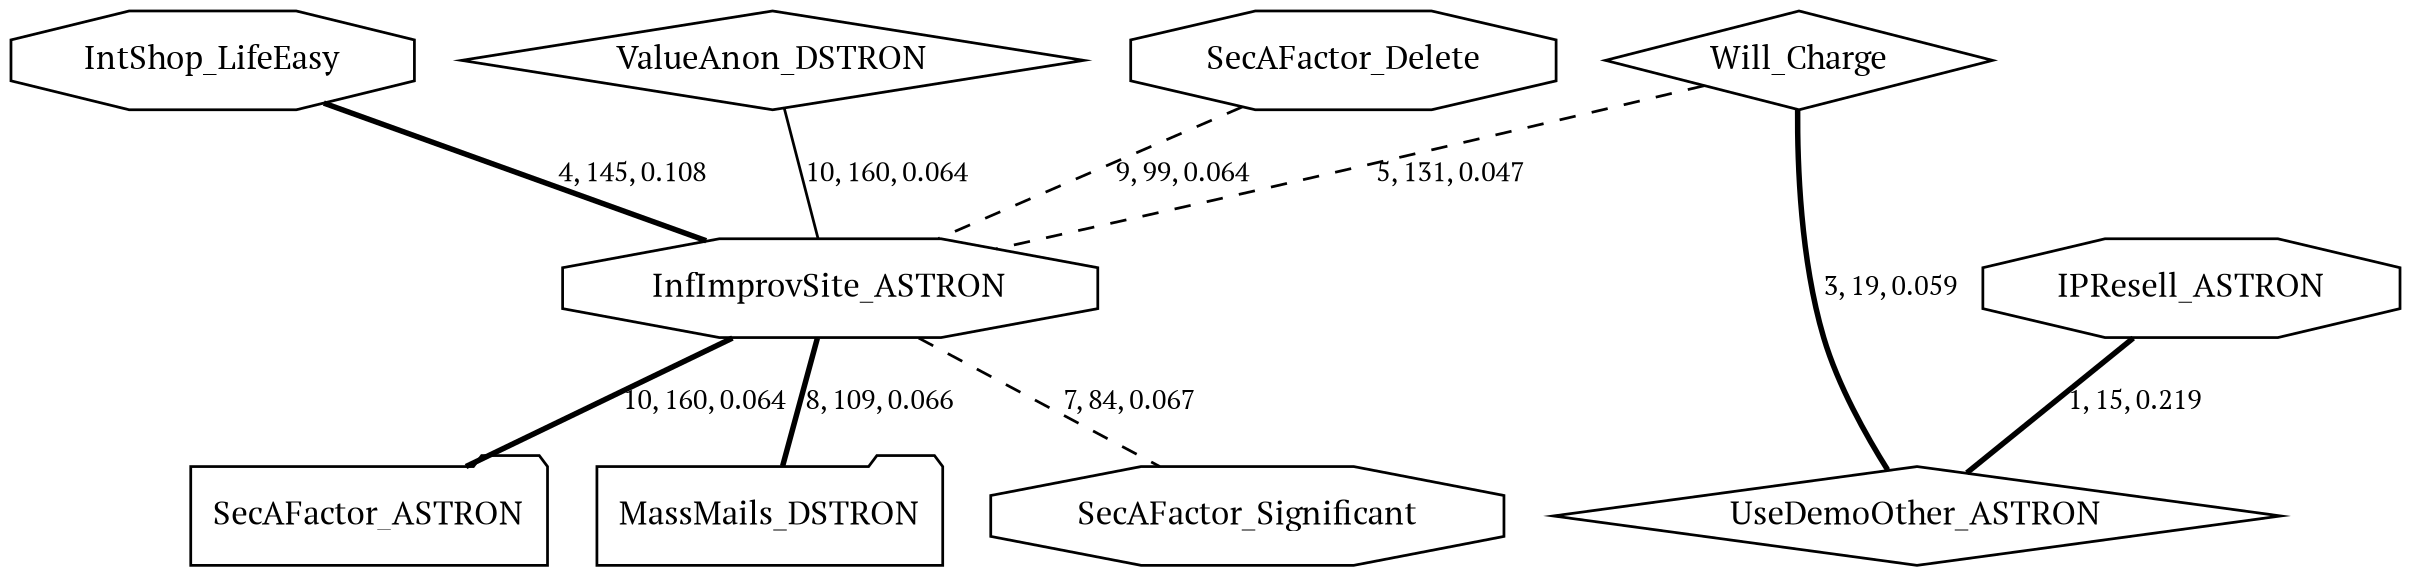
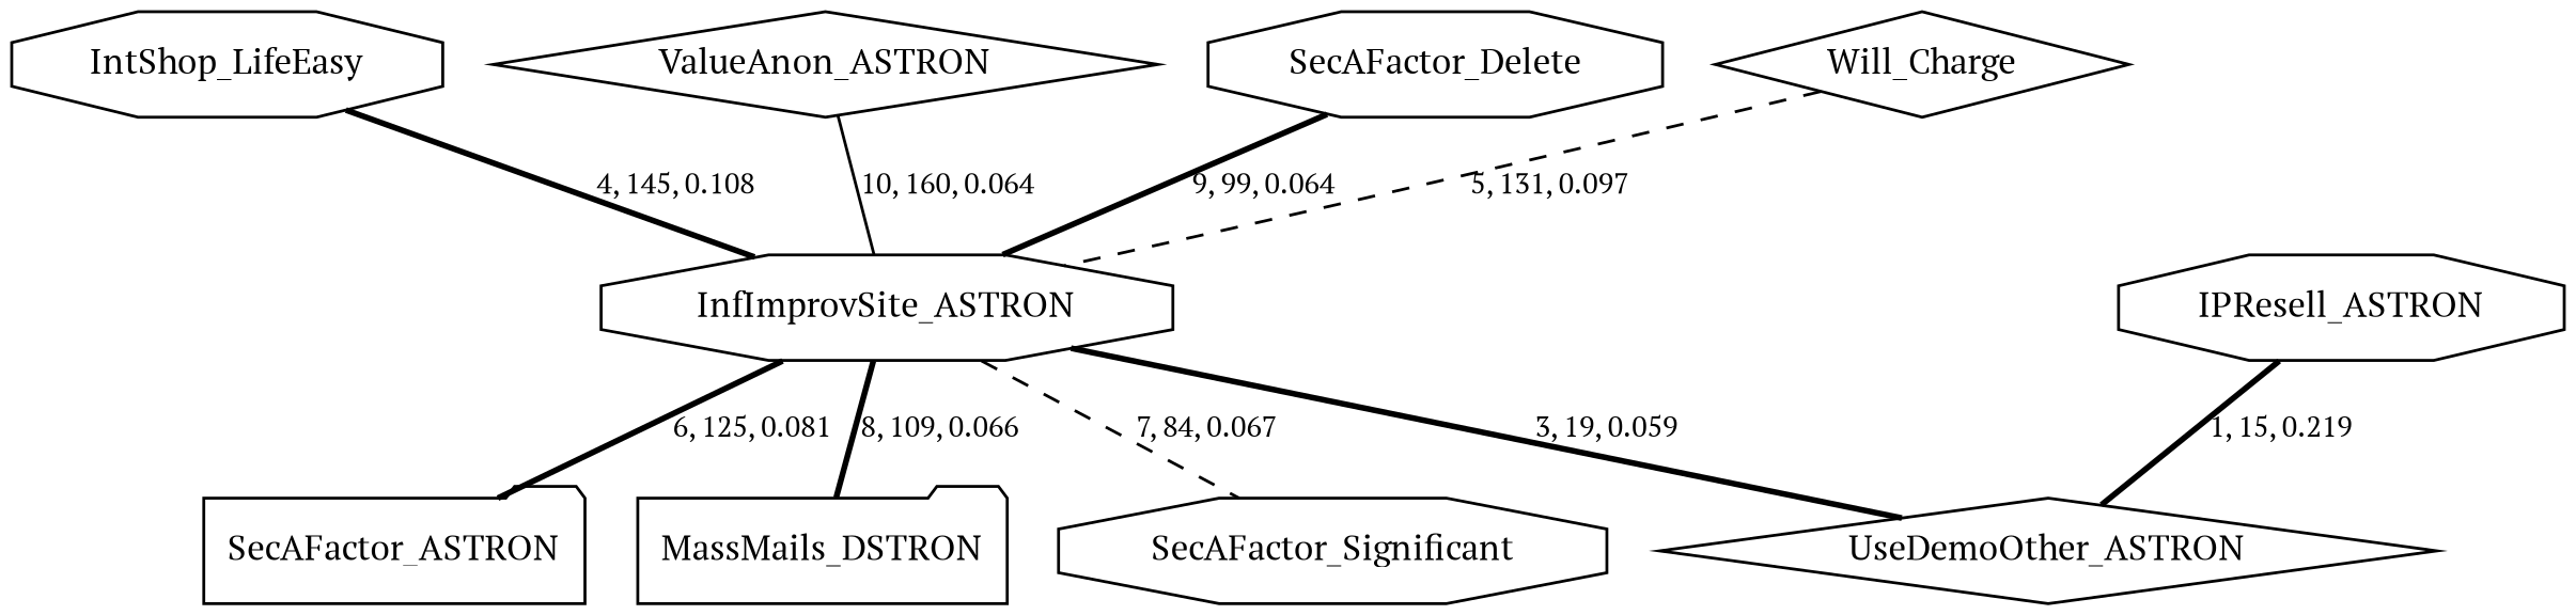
  graph {
    fontname="PT Serif"
    node [fontname="PT Serif" fontsize=12 shape=octagon]
    edge [fontname="PT Serif" fontsize=10 style=bold]
    n1 [label=MassMails_DSTRON shape=folder]
    n2 [label=SecAFactor_Significant]
    n3 [label=InfImprovSite_ASTRON]
    n4 [label=SecAFactor_ASTRON shape=folder]
    n5 [label=UseDemoOther_ASTRON shape=diamond]
-   n6 [label=ValueAnon_DSTRON shape=diamond]
+   n6 [label=ValueAnon_ASTRON shape=diamond]
    n7 [label=IntShop_LifeEasy]
    n8 [label=Will_Charge shape=diamond]
    n9 [label=IPResell_ASTRON]
    n10 [label=SecAFactor_Delete]
    n3 -- n1 [label="8, 109, 0.066"]
    n3 -- n2 [label="7, 84, 0.067" style=dashed]
-   n3 -- n4 [label="10, 160, 0.064"]
-   n8 -- n5 [label="3, 19, 0.059"]
+   n3 -- n4 [label="6, 125, 0.081"]
+   n3 -- n5 [label="3, 19, 0.059"]
    n6 -- n3 [label="10, 160, 0.064" style=solid]
    n7 -- n3 [label="4, 145, 0.108"]
-   n8 -- n3 [label="5, 131, 0.047" style=dashed]
+   n8 -- n3 [label="5, 131, 0.097" style=dashed]
    n9 -- n5 [label="1, 15, 0.219"]
-   n10 -- n3 [label="9, 99, 0.064" style=dashed]
+   n10 -- n3 [label="9, 99, 0.064"]
  }
